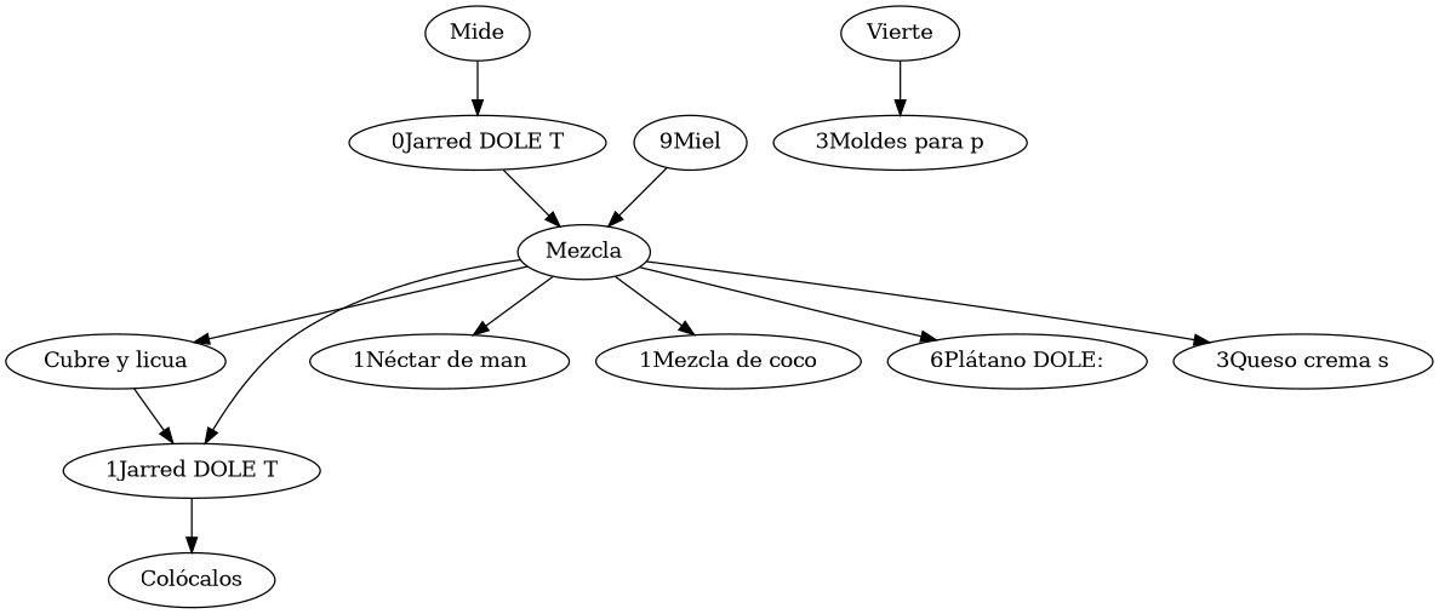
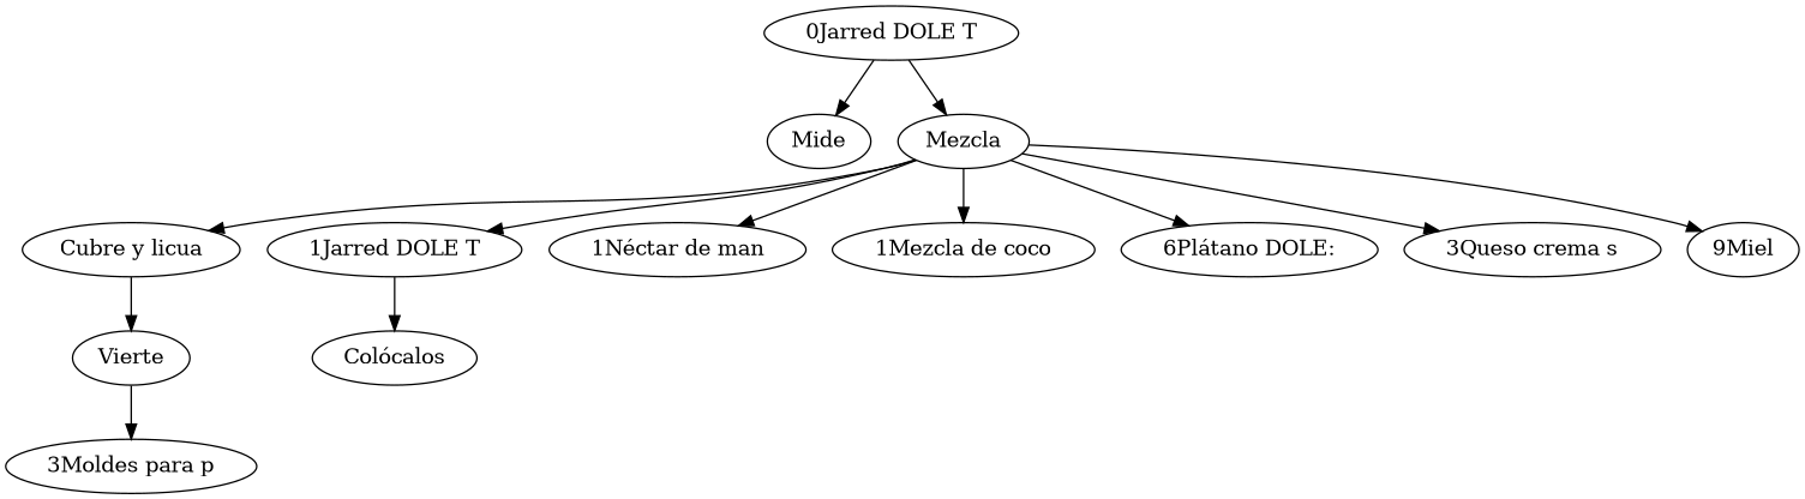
  strict digraph {
    Mide
    "0Jarred DOLE T"
    Mezcla
    "Cubre y licua"
    "1Jarred DOLE T"
    "1Néctar de man"
    n7 [label="1Mezcla de coco"]
    n8 [label="6Plátano DOLE:"]
    n9 [label="3Queso crema s"]
    n10 [label="9Miel"]
    Vierte
    "Colócalos"
    "3Moldes para p"
-   Mide -> "0Jarred DOLE T"
+   "0Jarred DOLE T" -> Mide
    "0Jarred DOLE T" -> Mezcla
    Mezcla -> "Cubre y licua"
    Mezcla -> "1Jarred DOLE T"
    Mezcla -> "1Néctar de man"
    Mezcla -> n7
    Mezcla -> n8
    Mezcla -> n9
-   n10 -> Mezcla
-   "Cubre y licua" -> "1Jarred DOLE T"
+   Mezcla -> n10
+   "Cubre y licua" -> Vierte
    "1Jarred DOLE T" -> "Colócalos"
    Vierte -> "3Moldes para p"
  }
